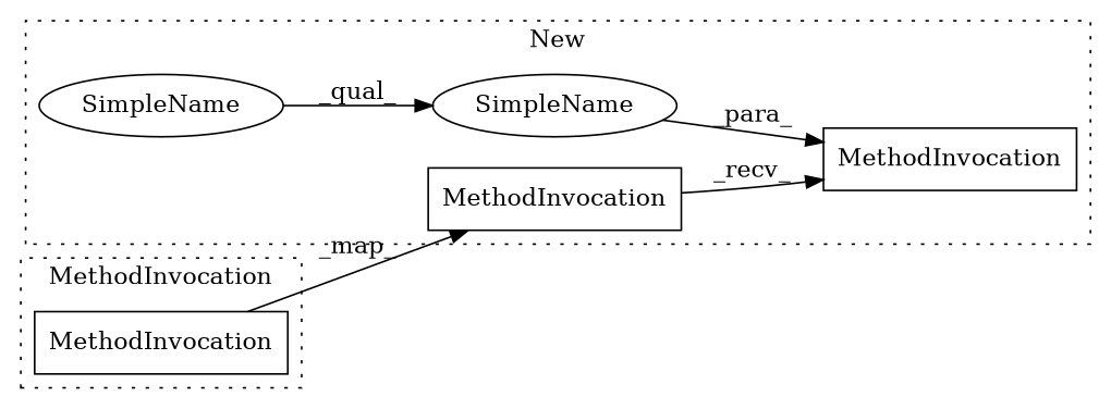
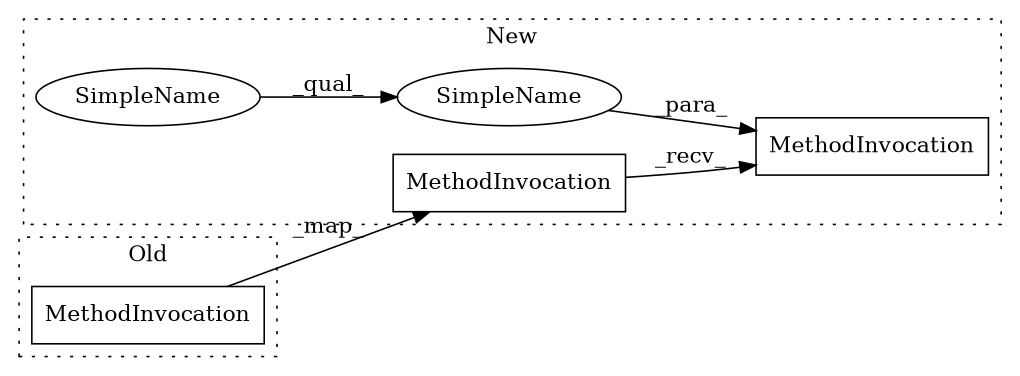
  digraph {
    rankdir=LR
    node [a=32 l="5,1" s=4413 shape=box]
    n1 [label=MethodInvocation s="4381,4400"]
    n2 [l="11,1" label=MethodInvocation s="4402,4432"]
    n3 [a=42 l=10 label=SimpleName shape=ellipse]
    n4 [a=42 l=19 label=SimpleName shape=ellipse]
    n5 [label=MethodInvocation s="4302,4321"]
    subgraph cluster_1 {
      label=New
      style=dotted
      n1
      n2
      n3
      n4
    }
    subgraph cluster_2 {
-     label=MethodInvocation
+     label=Old
      style=dotted
      n5
    }
    n1 -> n2 [label=_recv_]
    n3 -> n4 [label=_qual_]
    n4 -> n2 [label=_para_]
    n5 -> n1 [label=_map_]
  }
